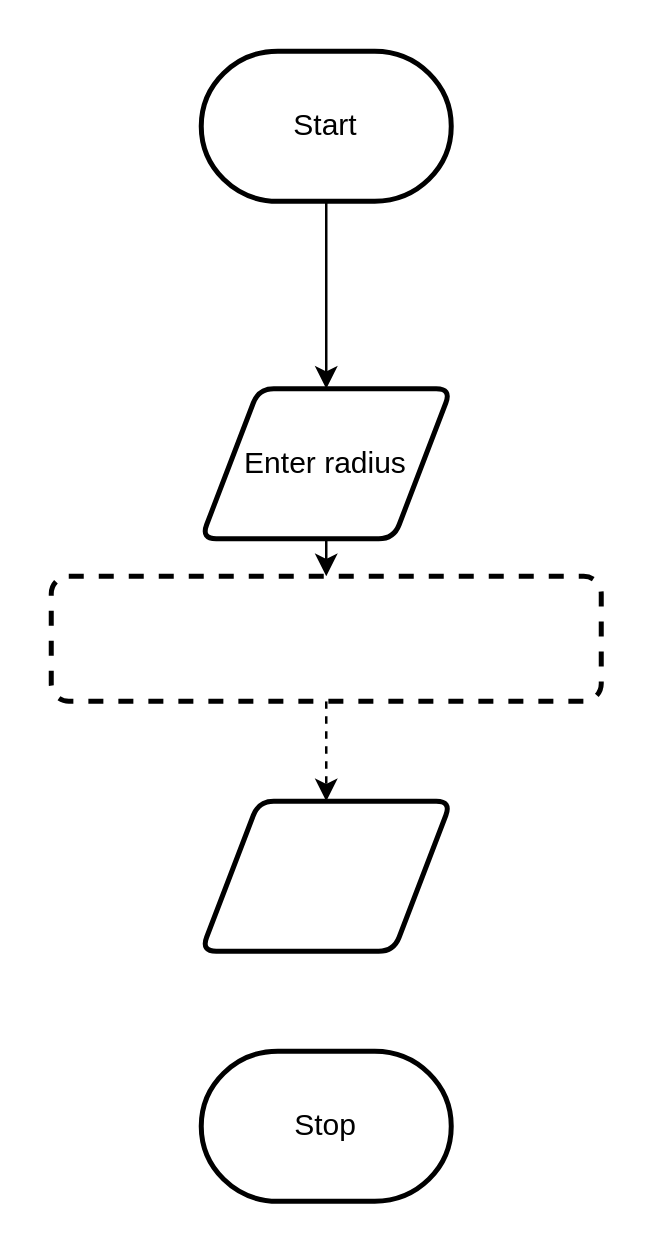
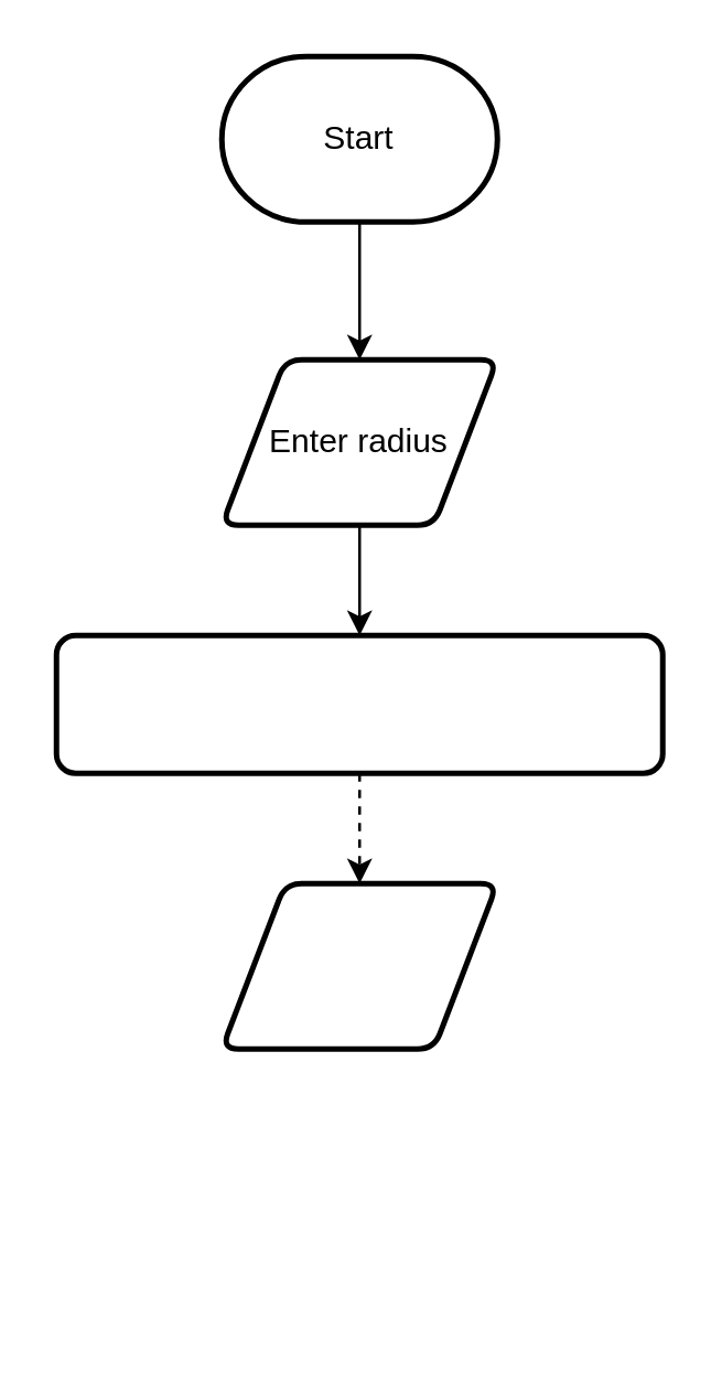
  <mxCell id="0" />
  <mxCell id="1" parent="0" />
  <mxCell id="2" style="edgeStyle=none;html=1;entryX=0.5;entryY=0;entryDx=0;entryDy=0;fontFamily=Helvetica;fontSize=12;fontColor=#FFFFFF;" edge="1" parent="1" source="3" target="6"><mxGeometry relative="1" as="geometry" /></mxCell>
  <mxCell id="3" value="Start" style="strokeWidth=2;html=1;shape=mxgraph.flowchart.terminator;whiteSpace=wrap;" parent="1" vertex="1"><mxGeometry x="80" y="20" width="100" height="60" as="geometry" /></mxCell>
- <mxCell id="4" value="Stop" style="strokeWidth=2;html=1;shape=mxgraph.flowchart.terminator;whiteSpace=wrap;" parent="1" vertex="1"><mxGeometry x="80" y="420" width="100" height="60" as="geometry" /></mxCell>
  <mxCell id="5" style="edgeStyle=none;html=1;exitX=0.5;exitY=1;exitDx=0;exitDy=0;fontFamily=Helvetica;fontSize=12;fontColor=#FFFFFF;" edge="1" parent="1" source="6" target="8"><mxGeometry relative="1" as="geometry" /></mxCell>
- <mxCell id="6" value="Enter radius" style="shape=parallelogram;html=1;strokeWidth=2;perimeter=parallelogramPerimeter;whiteSpace=wrap;rounded=1;arcSize=12;size=0.23;" vertex="1" parent="1"><mxGeometry x="80" y="155" width="100" height="60" as="geometry" /></mxCell>
+ <mxCell id="6" value="Enter radius" style="shape=parallelogram;html=1;strokeWidth=2;perimeter=parallelogramPerimeter;whiteSpace=wrap;rounded=1;arcSize=12;size=0.23;" vertex="1" parent="1"><mxGeometry x="80" y="130" width="100" height="60" as="geometry" /></mxCell>
  <mxCell id="7" style="edgeStyle=none;html=1;exitX=0.5;exitY=1;exitDx=0;exitDy=0;entryX=0.5;entryY=0;entryDx=0;entryDy=0;fontFamily=Helvetica;fontSize=12;fontColor=#FFFFFF;dashed=1;" edge="1" parent="1" source="8" target="9"><mxGeometry relative="1" as="geometry" /></mxCell>
- <mxCell id="8" value="&lt;font color=&quot;#ffffff&quot; style=&quot;font-size: 12px;&quot;&gt;Calculate volume&lt;/font&gt;&lt;font color=&quot;#ffffff&quot; style=&quot;font-size: 12px;&quot;&gt;&lt;font style=&quot;font-size: 12px;&quot;&gt; &lt;font style=&quot;font-size: 12px;&quot;&gt;= 4/3 *&amp;nbsp;&amp;nbsp;&lt;/font&gt;&lt;/font&gt;&lt;div style=&quot;display: inline-block; position: relative; transition: color 0.05s ease-in-out 0s; text-align: start;&quot; class=&quot;lr-fy-eq-elem&quot; data-lr-op=&quot;imul&quot;&gt;&lt;div style=&quot;display: inline-block; position: relative; transition: color 0.05s ease-in-out 0s; text-align: center; vertical-align: middle;&quot; class=&quot;lr-fy-eq-elem&quot; data-lr-op=&quot;div&quot;&gt;&lt;div style=&quot;display: inline-block; position: relative; transition: color 0.05s ease-in-out 0s;&quot; class=&quot;lr-fy-ecv lr-fy-eq-elem&quot;&gt;&lt;font style=&quot;font-size: 12px;&quot;&gt;&lt;span style=&quot;font-style: italic; text-align: start;&quot;&gt;π *&amp;nbsp;&lt;/span&gt;&lt;/font&gt;&lt;/div&gt;&lt;div style=&quot;display: inline-block; position: relative; transition: color 0.05s ease-in-out 0s; margin: -4px; padding: 4px; font-style: italic; font-family: STIXGeneral, Georgia; text-align: start; cursor: pointer;&quot; role=&quot;link&quot; data-var=&quot;r&quot; class=&quot;lr-fy-el lr-fy-eq-elem&quot;&gt;r&lt;/div&gt;&lt;div style=&quot;display: inline-block; position: relative; transition: color 0.05s ease-in-out 0s; font-family: STIXGeneral, Times, &amp;quot;Times New Roman&amp;quot;, serif; margin-left: 0.15em; vertical-align: top; text-align: start;&quot; class=&quot;lr-fy-ecv lr-fy-eq-elem&quot;&gt;3&lt;/div&gt;&lt;/div&gt;&lt;/div&gt;&lt;/font&gt;" style="rounded=1;whiteSpace=wrap;html=1;absoluteArcSize=1;arcSize=14;strokeWidth=2;fontFamily=Helvetica;dashed=1;" vertex="1" parent="1"><mxGeometry x="20" y="230" width="220" height="50" as="geometry" /></mxCell>
+ <mxCell id="8" value="&lt;font color=&quot;#ffffff&quot; style=&quot;font-size: 12px;&quot;&gt;Calculate volume&lt;/font&gt;&lt;font color=&quot;#ffffff&quot; style=&quot;font-size: 12px;&quot;&gt;&lt;font style=&quot;font-size: 12px;&quot;&gt; &lt;font style=&quot;font-size: 12px;&quot;&gt;= 4/3 *&amp;nbsp;&amp;nbsp;&lt;/font&gt;&lt;/font&gt;&lt;div style=&quot;display: inline-block; position: relative; transition: color 0.05s ease-in-out 0s; text-align: start;&quot; class=&quot;lr-fy-eq-elem&quot; data-lr-op=&quot;imul&quot;&gt;&lt;div style=&quot;display: inline-block; position: relative; transition: color 0.05s ease-in-out 0s; text-align: center; vertical-align: middle;&quot; class=&quot;lr-fy-eq-elem&quot; data-lr-op=&quot;div&quot;&gt;&lt;div style=&quot;display: inline-block; position: relative; transition: color 0.05s ease-in-out 0s;&quot; class=&quot;lr-fy-ecv lr-fy-eq-elem&quot;&gt;&lt;font style=&quot;font-size: 12px;&quot;&gt;&lt;span style=&quot;font-style: italic; text-align: start;&quot;&gt;π *&amp;nbsp;&lt;/span&gt;&lt;/font&gt;&lt;/div&gt;&lt;div style=&quot;display: inline-block; position: relative; transition: color 0.05s ease-in-out 0s; margin: -4px; padding: 4px; font-style: italic; font-family: STIXGeneral, Georgia; text-align: start; cursor: pointer;&quot; role=&quot;link&quot; data-var=&quot;r&quot; class=&quot;lr-fy-el lr-fy-eq-elem&quot;&gt;r&lt;/div&gt;&lt;div style=&quot;display: inline-block; position: relative; transition: color 0.05s ease-in-out 0s; font-family: STIXGeneral, Times, &amp;quot;Times New Roman&amp;quot;, serif; margin-left: 0.15em; vertical-align: top; text-align: start;&quot; class=&quot;lr-fy-ecv lr-fy-eq-elem&quot;&gt;3&lt;/div&gt;&lt;/div&gt;&lt;/div&gt;&lt;/font&gt;" style="rounded=1;whiteSpace=wrap;html=1;absoluteArcSize=1;arcSize=14;strokeWidth=2;fontFamily=Helvetica;" vertex="1" parent="1"><mxGeometry x="20" y="230" width="220" height="50" as="geometry" /></mxCell>
  <mxCell id="9" value="Show volume" style="shape=parallelogram;html=1;strokeWidth=2;perimeter=parallelogramPerimeter;whiteSpace=wrap;rounded=1;arcSize=12;size=0.23;labelBackgroundColor=none;fontFamily=Helvetica;fontSize=12;fontColor=#FFFFFF;" vertex="1" parent="1"><mxGeometry x="80" y="320" width="100" height="60" as="geometry" /></mxCell>
